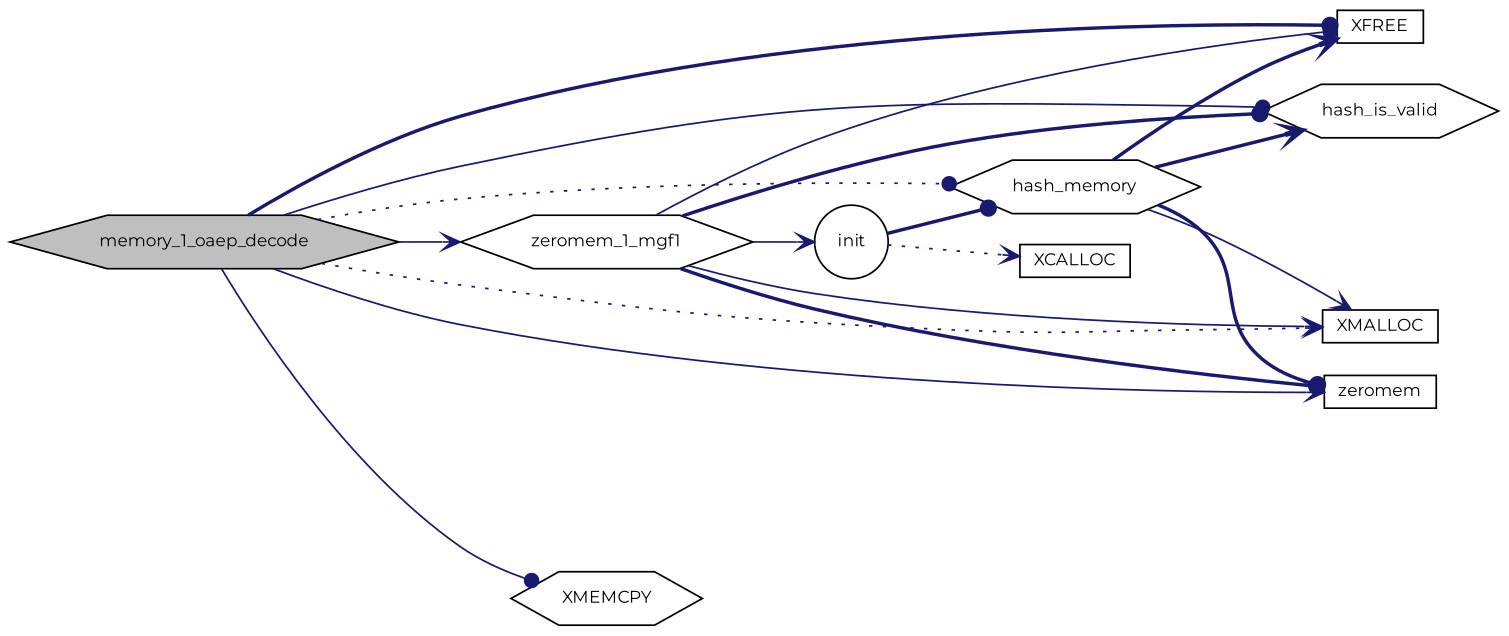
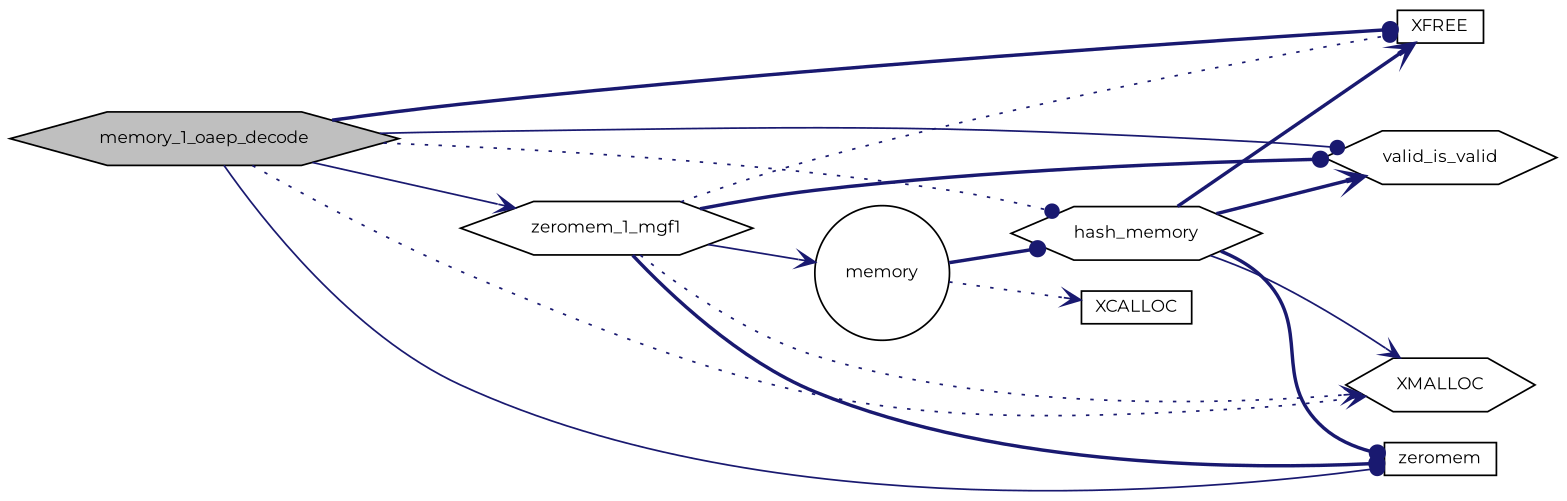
  digraph {
    fontname=Montserrat
    rankdir=LR
    node [color=black fillcolor=white fontname=Montserrat fontsize=10 shape=hexagon style=filled]
    edge [arrowhead=dot color=midnightblue fontname=Montserrat fontsize=10 labelfontname=Helvetica labelfontsize=10 style=solid]
    n1 [fillcolor=grey75 fontcolor=black height=0.2 label=memory_1_oaep_decode width=0.4]
-   n2 [height=0.2 label=hash_is_valid width=0.4]
+   n2 [height=0.2 label=valid_is_valid width=0.4]
    n3 [height=0.2 label=hash_memory width=0.4]
    n4 [height=0.2 label=XFREE shape=box width=0.4]
-   n5 [height=0.2 label=XMALLOC shape=box width=0.4]
+   n5 [height=0.2 label=XMALLOC width=0.4]
    n6 [height=0.2 label=zeromem shape=box width=0.4]
    n7 [height=0.2 label=zeromem_1_mgf1 width=0.4]
-   n8 [height=0.2 label=XMEMCPY width=0.4]
-   n9 [height=0.2 label=init shape=circle width=0.4]
+   n9 [height=0.2 label=memory shape=circle width=0.4]
    n10 [height=0.2 label=XCALLOC shape=box width=0.4]
    n1 -> n2
    n1 -> n3 [style=dotted]
    n1 -> n4 [style=bold]
    n1 -> n5 [arrowhead=vee style=dotted]
-   n1 -> n6 [arrowhead=vee]
+   n1 -> n6
    n1 -> n7 [arrowhead=vee]
-   n1 -> n8
    n3 -> n2 [arrowhead=vee style=bold]
    n3 -> n4 [arrowhead=vee style=bold]
    n3 -> n5 [arrowhead=vee]
    n3 -> n6 [style=bold]
    n7 -> n2 [style=bold]
-   n7 -> n4
-   n7 -> n5 [arrowhead=vee]
+   n7 -> n4 [style=dotted]
+   n7 -> n5 [arrowhead=vee style=dotted]
    n7 -> n6 [style=bold]
    n7 -> n9 [arrowhead=vee]
    n9 -> n3 [style=bold]
    n9 -> n10 [arrowhead=vee style=dotted]
  }
